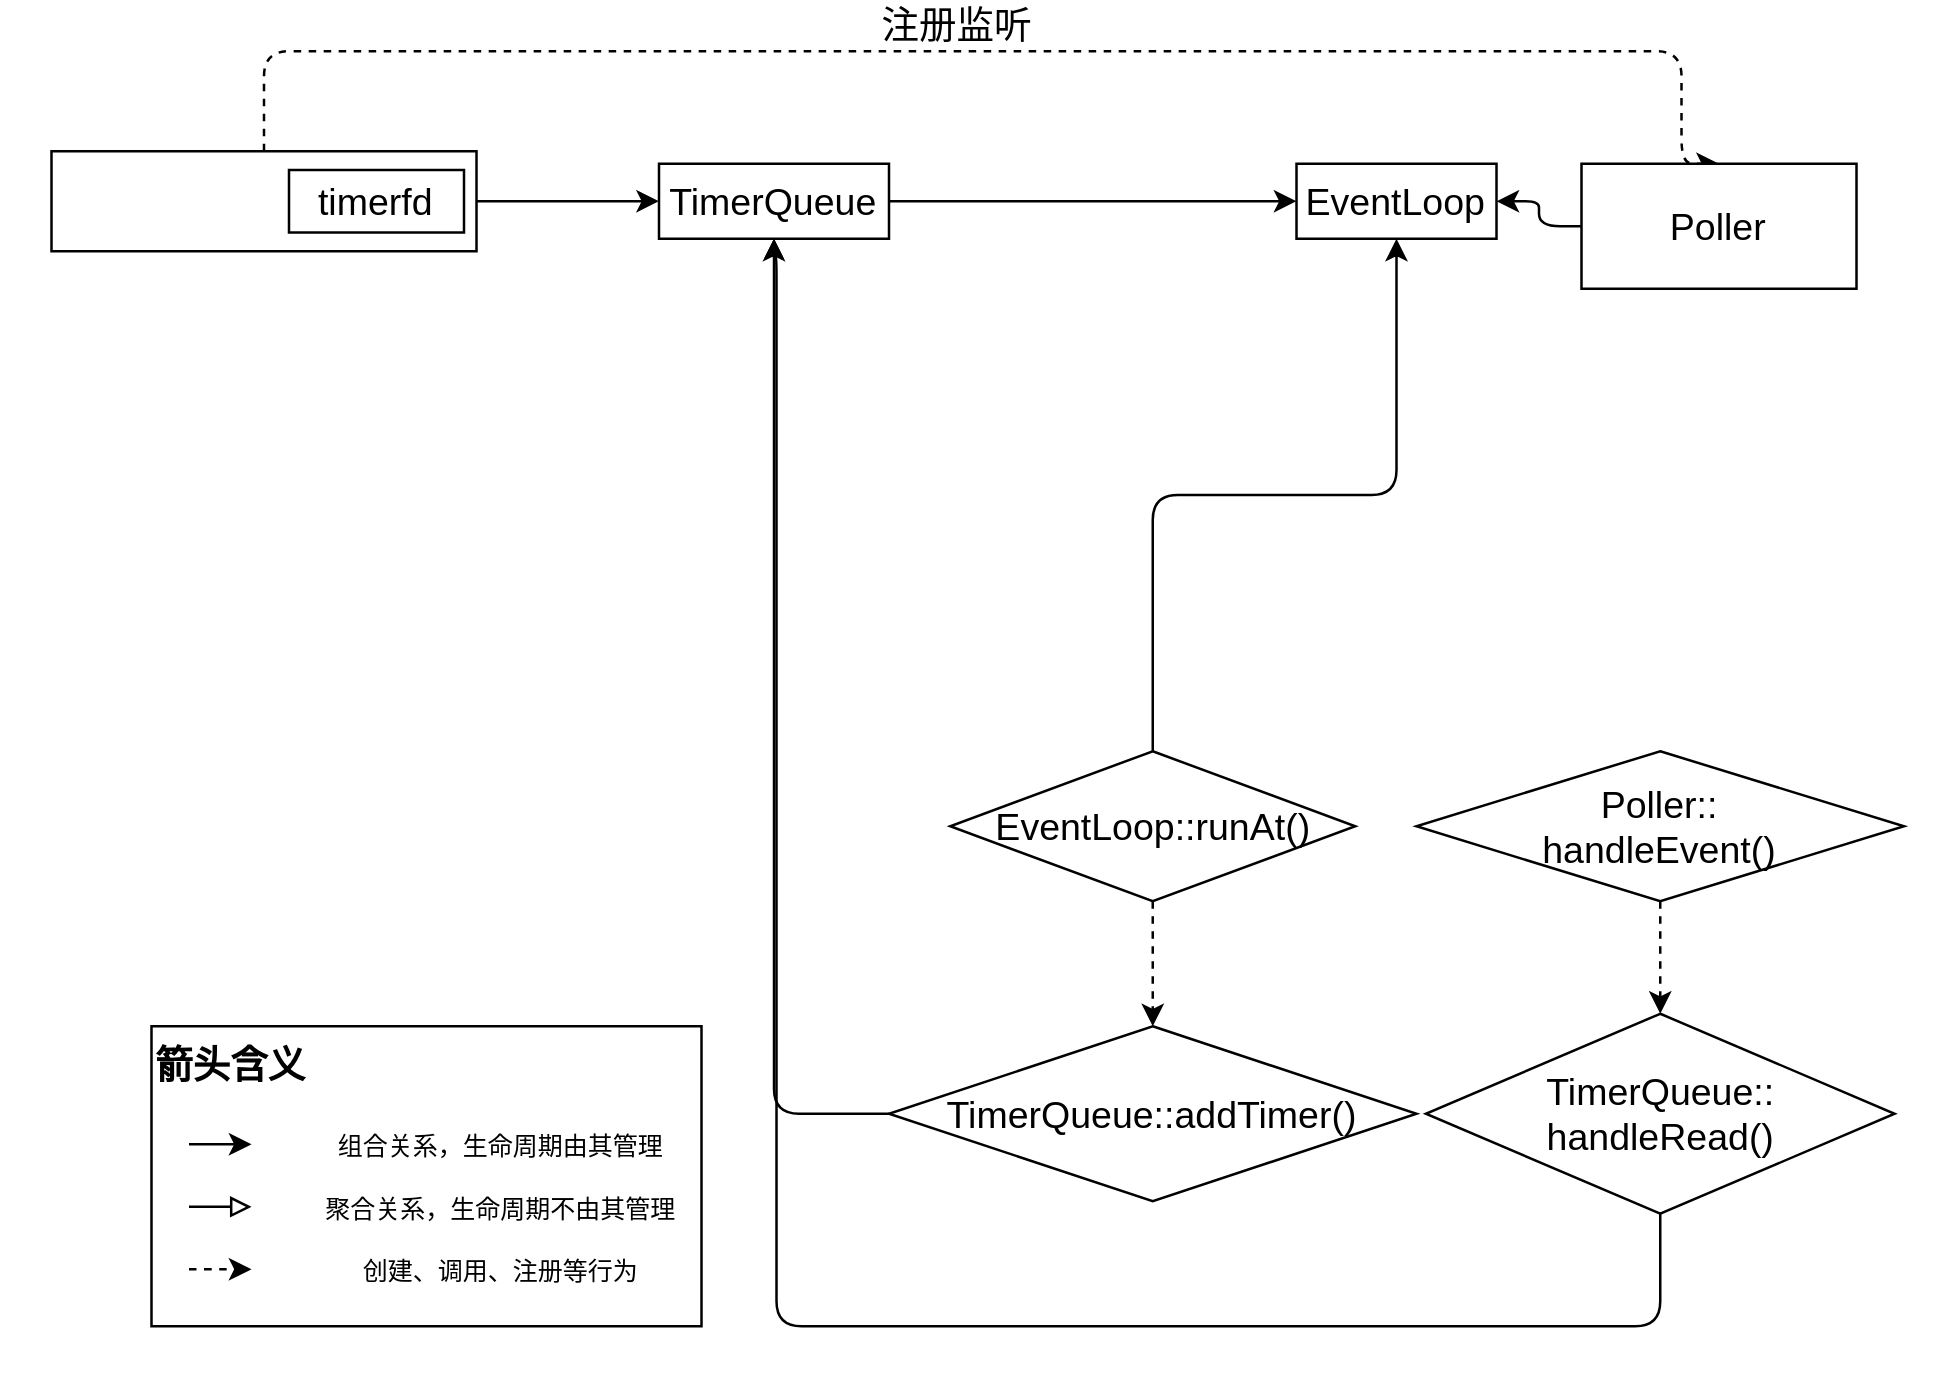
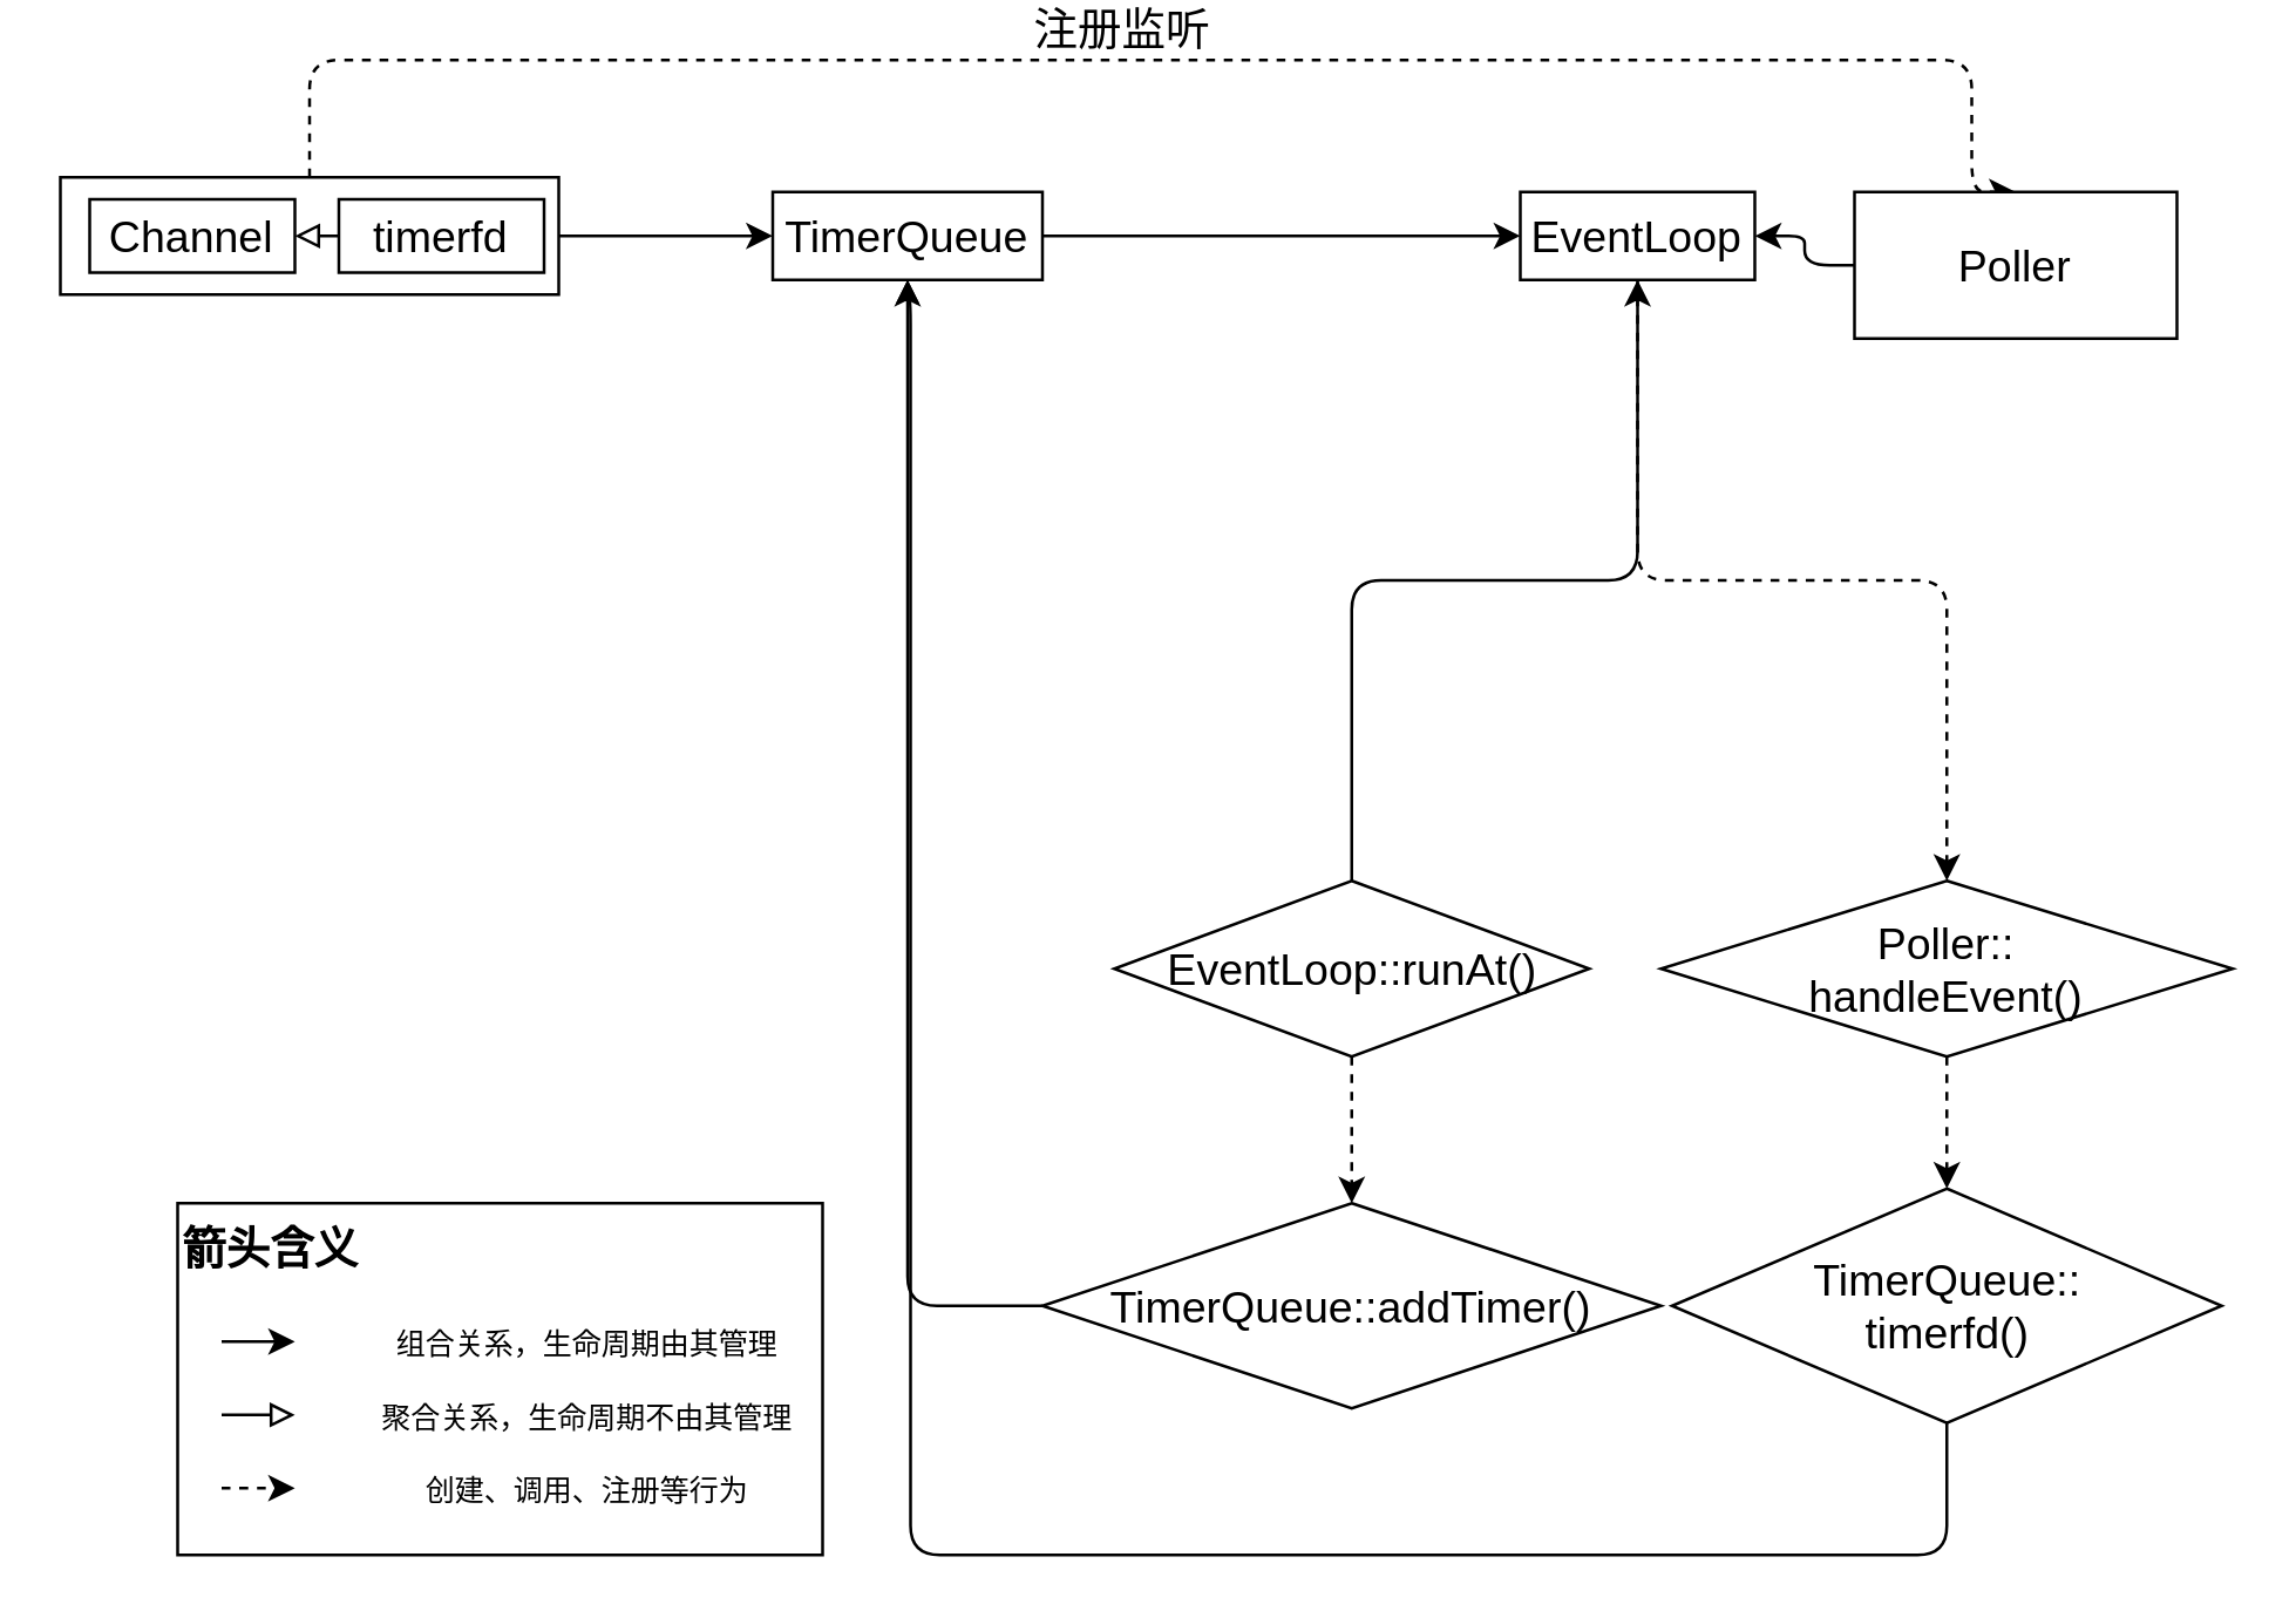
  <mxCell id="0" />
  <mxCell id="1" parent="0" />
  <mxCell id="2" style="edgeStyle=none;html=1;exitX=1;exitY=0.5;exitDx=0;exitDy=0;entryX=0;entryY=0.5;entryDx=0;entryDy=0;fontSize=15;endArrow=classic;endFill=1;" parent="1" source="29" target="10" edge="1"><mxGeometry relative="1" as="geometry" /></mxCell>
  <mxCell id="3" style="edgeStyle=orthogonalEdgeStyle;html=1;exitX=0.5;exitY=0;exitDx=0;exitDy=0;entryX=0.5;entryY=0;entryDx=0;entryDy=0;endArrow=classic;endFill=1;dashed=1;" parent="1" source="29" target="6" edge="1"><mxGeometry relative="1" as="geometry"><Array as="points"><mxPoint x="105" y="20" /><mxPoint x="672" y="20" /></Array></mxGeometry></mxCell>
  <mxCell id="4" value="注册监听" style="edgeLabel;html=1;align=center;verticalAlign=middle;resizable=0;points=[];fontSize=15;" parent="3" vertex="1" connectable="0"><mxGeometry x="-0.071" y="-2" relative="1" as="geometry"><mxPoint x="6" y="-14" as="offset" /></mxGeometry></mxCell>
  <mxCell id="5" style="edgeStyle=orthogonalEdgeStyle;html=1;exitX=0;exitY=0.5;exitDx=0;exitDy=0;entryX=1;entryY=0.5;entryDx=0;entryDy=0;endArrow=classic;endFill=1;" parent="1" source="6" target="8" edge="1"><mxGeometry relative="1" as="geometry" /></mxCell>
  <mxCell id="6" value="Poller" style="rounded=0;whiteSpace=wrap;html=1;fontSize=15;" parent="1" vertex="1"><mxGeometry x="632" y="65" width="110" height="50" as="geometry" /></mxCell>
+ <mxCell id="7" style="edgeStyle=orthogonalEdgeStyle;html=1;exitX=0.5;exitY=1;exitDx=0;exitDy=0;entryX=0.5;entryY=0;entryDx=0;entryDy=0;dashed=1;fontSize=15;endArrow=classic;endFill=1;" parent="1" source="8" target="12" edge="1"><mxGeometry relative="1" as="geometry" /></mxCell>
  <mxCell id="8" value="EventLoop" style="rounded=0;whiteSpace=wrap;html=1;fontSize=15;" parent="1" vertex="1"><mxGeometry x="518" y="65" width="80" height="30" as="geometry" /></mxCell>
  <mxCell id="9" style="edgeStyle=none;html=1;exitX=1;exitY=0.5;exitDx=0;exitDy=0;entryX=0;entryY=0.5;entryDx=0;entryDy=0;endArrow=classic;endFill=1;" parent="1" source="10" target="8" edge="1"><mxGeometry relative="1" as="geometry" /></mxCell>
  <mxCell id="10" value="TimerQueue" style="rounded=0;whiteSpace=wrap;html=1;fontSize=15;" parent="1" vertex="1"><mxGeometry x="263" y="65" width="92" height="30" as="geometry" /></mxCell>
  <mxCell id="11" style="edgeStyle=orthogonalEdgeStyle;html=1;exitX=0.5;exitY=1;exitDx=0;exitDy=0;entryX=0.5;entryY=0;entryDx=0;entryDy=0;dashed=1;fontSize=15;endArrow=classic;endFill=1;" parent="1" source="12" target="14" edge="1"><mxGeometry relative="1" as="geometry" /></mxCell>
  <mxCell id="12" value="Poller::&lt;br&gt;handleEvent()" style="rhombus;whiteSpace=wrap;html=1;strokeColor=#000000;fontSize=15;fillColor=#FFFFFF;" parent="1" vertex="1"><mxGeometry x="566" y="300" width="195" height="60" as="geometry" /></mxCell>
  <mxCell id="13" style="edgeStyle=orthogonalEdgeStyle;html=1;exitX=0.5;exitY=1;exitDx=0;exitDy=0;entryX=0.5;entryY=1;entryDx=0;entryDy=0;fontSize=15;endArrow=classic;endFill=1;" parent="1" source="14" target="10" edge="1"><mxGeometry relative="1" as="geometry"><Array as="points"><mxPoint x="664" y="530" /><mxPoint x="310" y="530" /><mxPoint x="310" y="100" /><mxPoint x="309" y="100" /></Array></mxGeometry></mxCell>
- <mxCell id="14" value="TimerQueue::&lt;br&gt;handleRead()" style="rhombus;whiteSpace=wrap;html=1;strokeColor=#000000;fontSize=15;fillColor=#FFFFFF;" parent="1" vertex="1"><mxGeometry x="569.75" y="405" width="187.5" height="80" as="geometry" /></mxCell>
+ <mxCell id="14" value="TimerQueue::&lt;br&gt;timerfd()" style="rhombus;whiteSpace=wrap;html=1;strokeColor=#000000;fontSize=15;fillColor=#FFFFFF;" parent="1" vertex="1"><mxGeometry x="569.75" y="405" width="187.5" height="80" as="geometry" /></mxCell>
  <mxCell id="15" style="edgeStyle=orthogonalEdgeStyle;html=1;exitX=0.5;exitY=0;exitDx=0;exitDy=0;entryX=0.5;entryY=1;entryDx=0;entryDy=0;endArrow=classic;endFill=1;" parent="1" source="17" target="8" edge="1"><mxGeometry relative="1" as="geometry" /></mxCell>
  <mxCell id="16" style="edgeStyle=orthogonalEdgeStyle;html=1;exitX=0.5;exitY=1;exitDx=0;exitDy=0;entryX=0.5;entryY=0;entryDx=0;entryDy=0;endArrow=classic;endFill=1;dashed=1;" parent="1" source="17" target="19" edge="1"><mxGeometry relative="1" as="geometry" /></mxCell>
  <mxCell id="17" value="EventLoop::runAt()" style="rhombus;whiteSpace=wrap;html=1;strokeColor=#000000;fontSize=15;fillColor=#FFFFFF;" parent="1" vertex="1"><mxGeometry x="379.5" y="300" width="162" height="60" as="geometry" /></mxCell>
  <mxCell id="18" style="edgeStyle=orthogonalEdgeStyle;html=1;exitX=0;exitY=0.5;exitDx=0;exitDy=0;entryX=0.5;entryY=1;entryDx=0;entryDy=0;endArrow=open;endFill=1;" parent="1" source="19" target="10" edge="1"><mxGeometry relative="1" as="geometry" /></mxCell>
  <mxCell id="19" value="TimerQueue::addTimer()" style="rhombus;whiteSpace=wrap;html=1;strokeColor=#000000;fontSize=15;fillColor=#FFFFFF;" parent="1" vertex="1"><mxGeometry x="355" y="410" width="211" height="70" as="geometry" /></mxCell>
  <mxCell id="20" value="" style="group" parent="1" vertex="1" connectable="0"><mxGeometry x="60" y="410" width="230" height="120" as="geometry" /></mxCell>
  <mxCell id="21" value="&lt;b&gt;箭头含义&lt;br&gt;&lt;br&gt;&lt;br&gt;&lt;/b&gt;" style="rounded=0;whiteSpace=wrap;html=1;strokeColor=#000000;fontSize=15;fillColor=#FFFFFF;align=left;verticalAlign=top;" parent="20" vertex="1"><mxGeometry width="220" height="120" as="geometry" /></mxCell>
  <mxCell id="22" value="" style="endArrow=classic;html=1;fontSize=15;elbow=vertical;" parent="20" edge="1"><mxGeometry width="50" height="50" relative="1" as="geometry"><mxPoint x="15" y="47.21" as="sourcePoint" /><mxPoint x="40" y="47.21" as="targetPoint" /><Array as="points"><mxPoint x="30" y="47.21" /></Array></mxGeometry></mxCell>
  <mxCell id="23" value="" style="endArrow=block;html=1;fontSize=15;elbow=vertical;endFill=0;" parent="20" edge="1"><mxGeometry width="50" height="50" relative="1" as="geometry"><mxPoint x="15" y="72.21" as="sourcePoint" /><mxPoint x="40" y="72.21" as="targetPoint" /><Array as="points"><mxPoint x="30" y="72.21" /></Array></mxGeometry></mxCell>
  <mxCell id="24" value="" style="endArrow=classic;html=1;fontSize=15;elbow=vertical;dashed=1;" parent="20" edge="1"><mxGeometry width="50" height="50" relative="1" as="geometry"><mxPoint x="15" y="97.21" as="sourcePoint" /><mxPoint x="40" y="97.21" as="targetPoint" /><Array as="points"><mxPoint x="30" y="97.21" /></Array></mxGeometry></mxCell>
  <mxCell id="25" value="组合关系，生命周期由其管理" style="text;html=1;strokeColor=none;fillColor=none;align=center;verticalAlign=middle;whiteSpace=wrap;rounded=0;fontSize=10;" parent="20" vertex="1"><mxGeometry x="50" y="40" width="180" height="15" as="geometry" /></mxCell>
  <mxCell id="26" value="聚合关系，生命周期不由其管理" style="text;html=1;strokeColor=none;fillColor=none;align=center;verticalAlign=middle;whiteSpace=wrap;rounded=0;fontSize=10;" parent="20" vertex="1"><mxGeometry x="50" y="65" width="180" height="15" as="geometry" /></mxCell>
  <mxCell id="27" value="创建、调用、注册等行为" style="text;html=1;strokeColor=none;fillColor=none;align=center;verticalAlign=middle;whiteSpace=wrap;rounded=0;fontSize=10;" parent="20" vertex="1"><mxGeometry x="50" y="90" width="180" height="15" as="geometry" /></mxCell>
  <mxCell id="28" value="" style="group" parent="1" vertex="1" connectable="0"><mxGeometry x="20" y="60" width="170" height="40" as="geometry" /></mxCell>
  <mxCell id="29" value="" style="rounded=0;whiteSpace=wrap;html=1;fontSize=15;" parent="28" vertex="1"><mxGeometry width="170" height="40" as="geometry" /></mxCell>
+ <mxCell id="30" value="Channel" style="rounded=0;whiteSpace=wrap;html=1;fontSize=15;" parent="28" vertex="1"><mxGeometry x="10" y="7.5" width="70" height="25" as="geometry" /></mxCell>
  <mxCell id="31" value="timerfd" style="rounded=0;whiteSpace=wrap;html=1;fontSize=15;" parent="28" vertex="1"><mxGeometry x="95" y="7.5" width="70" height="25" as="geometry" /></mxCell>
+ <mxCell id="32" style="edgeStyle=none;html=1;exitX=0;exitY=0.5;exitDx=0;exitDy=0;entryX=1;entryY=0.5;entryDx=0;entryDy=0;endArrow=block;endFill=0;" parent="28" source="31" target="30" edge="1"><mxGeometry relative="1" as="geometry" /></mxCell>
